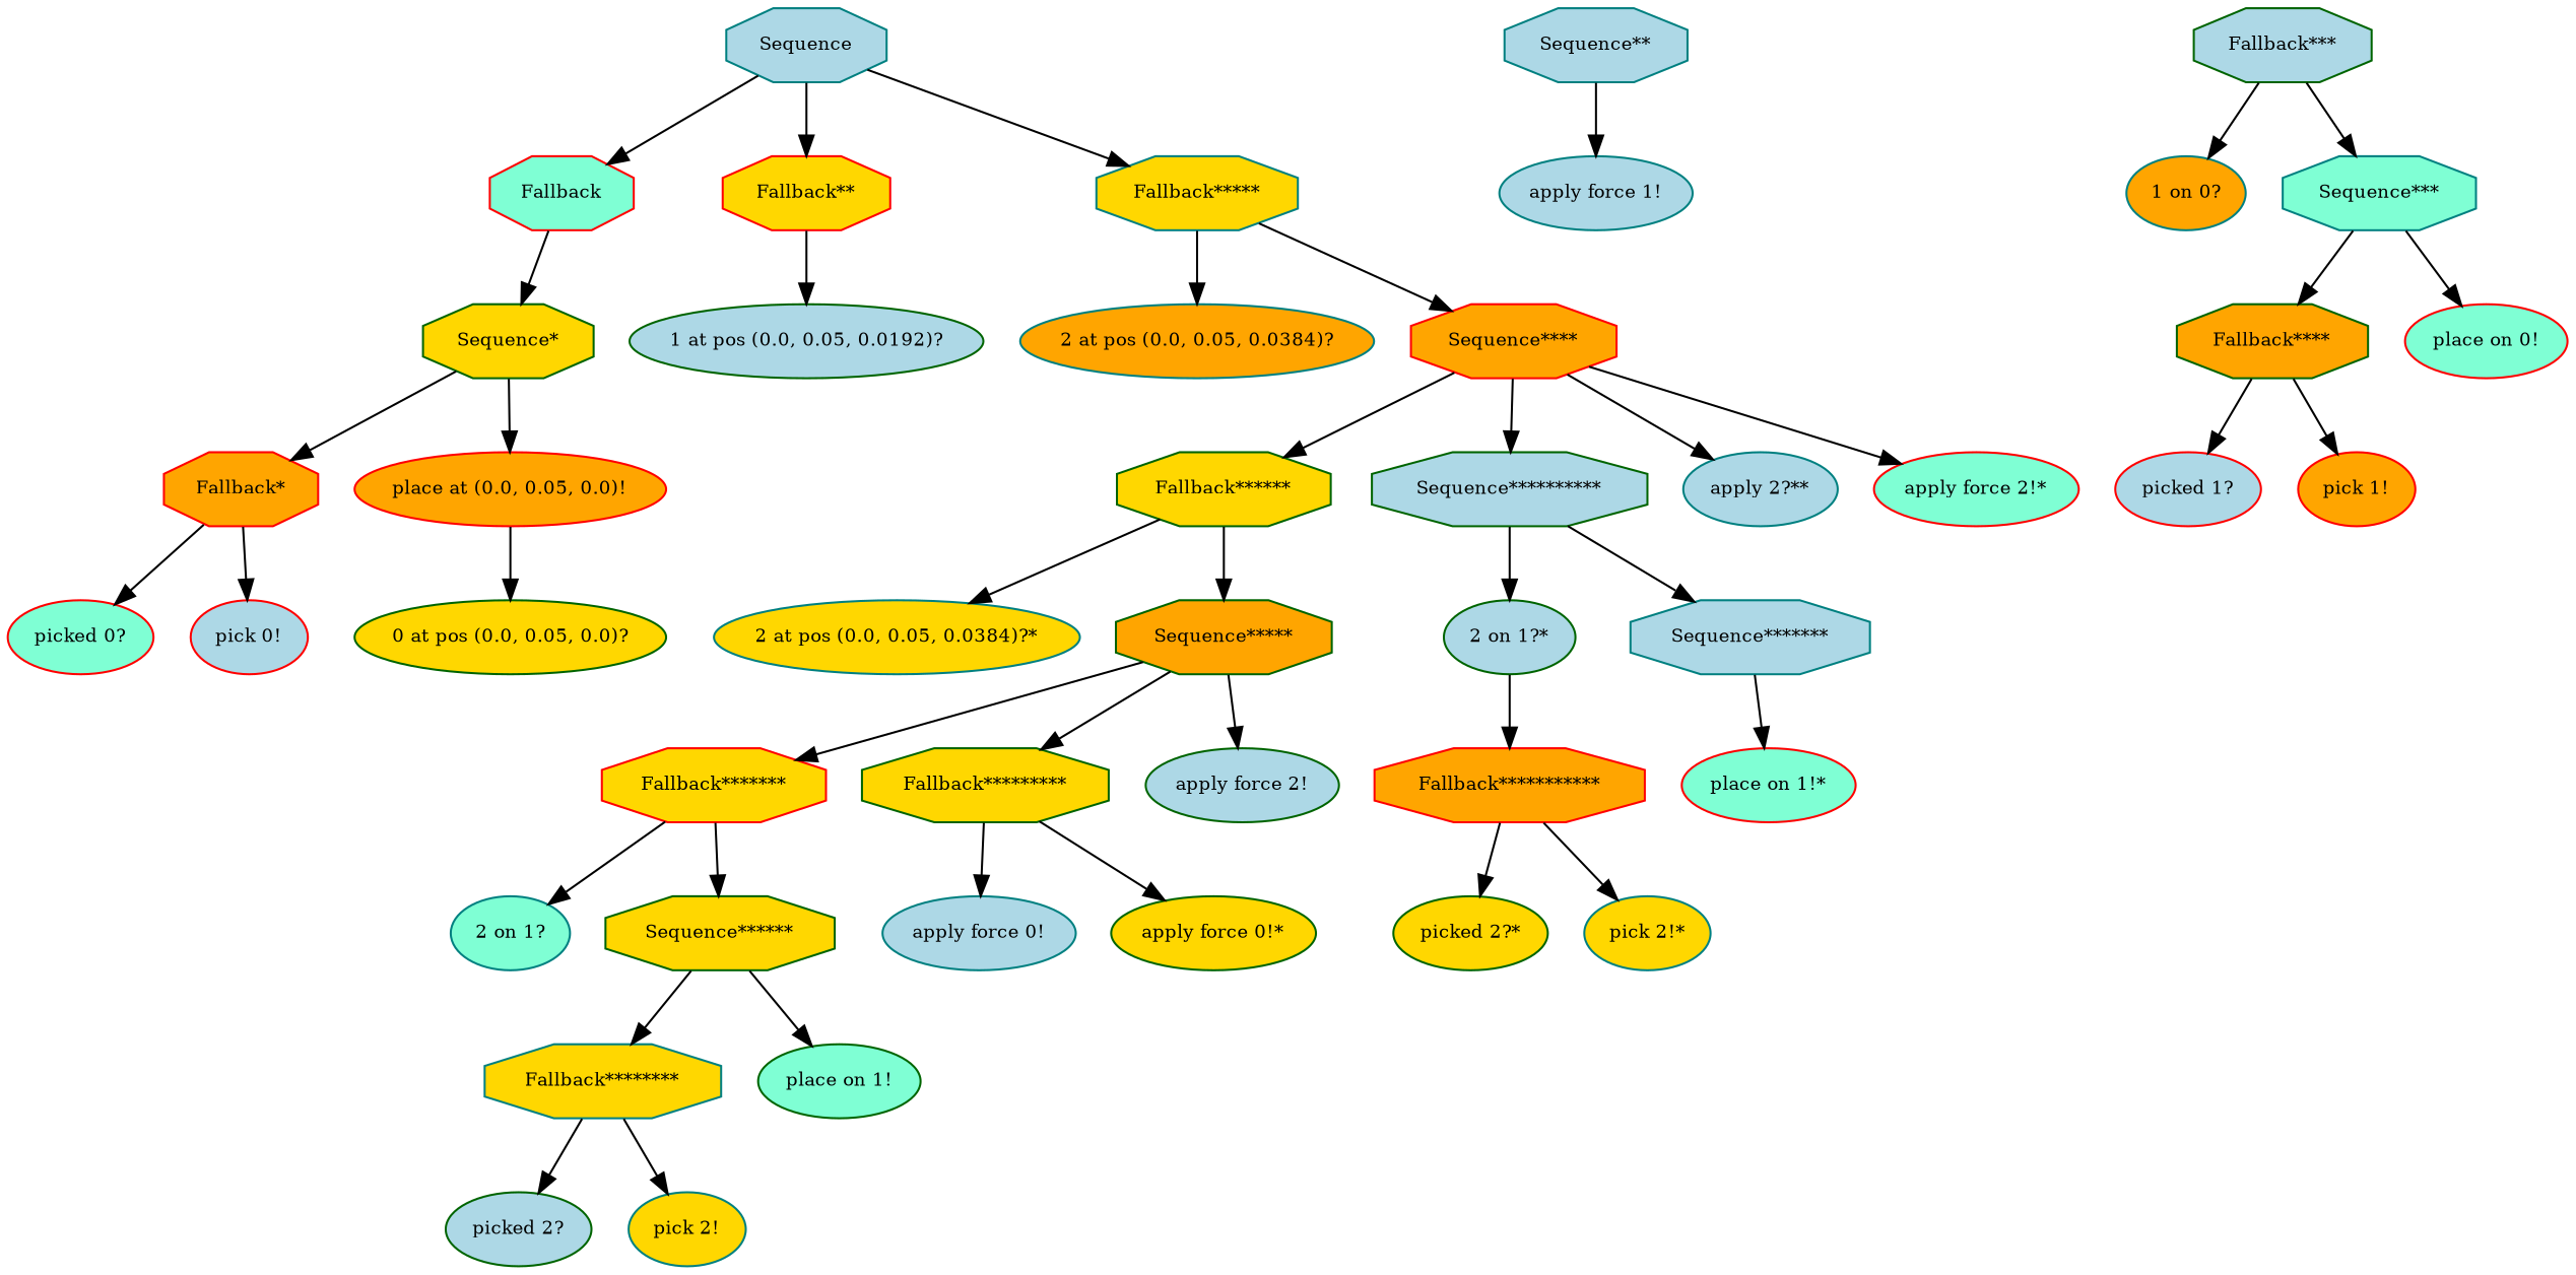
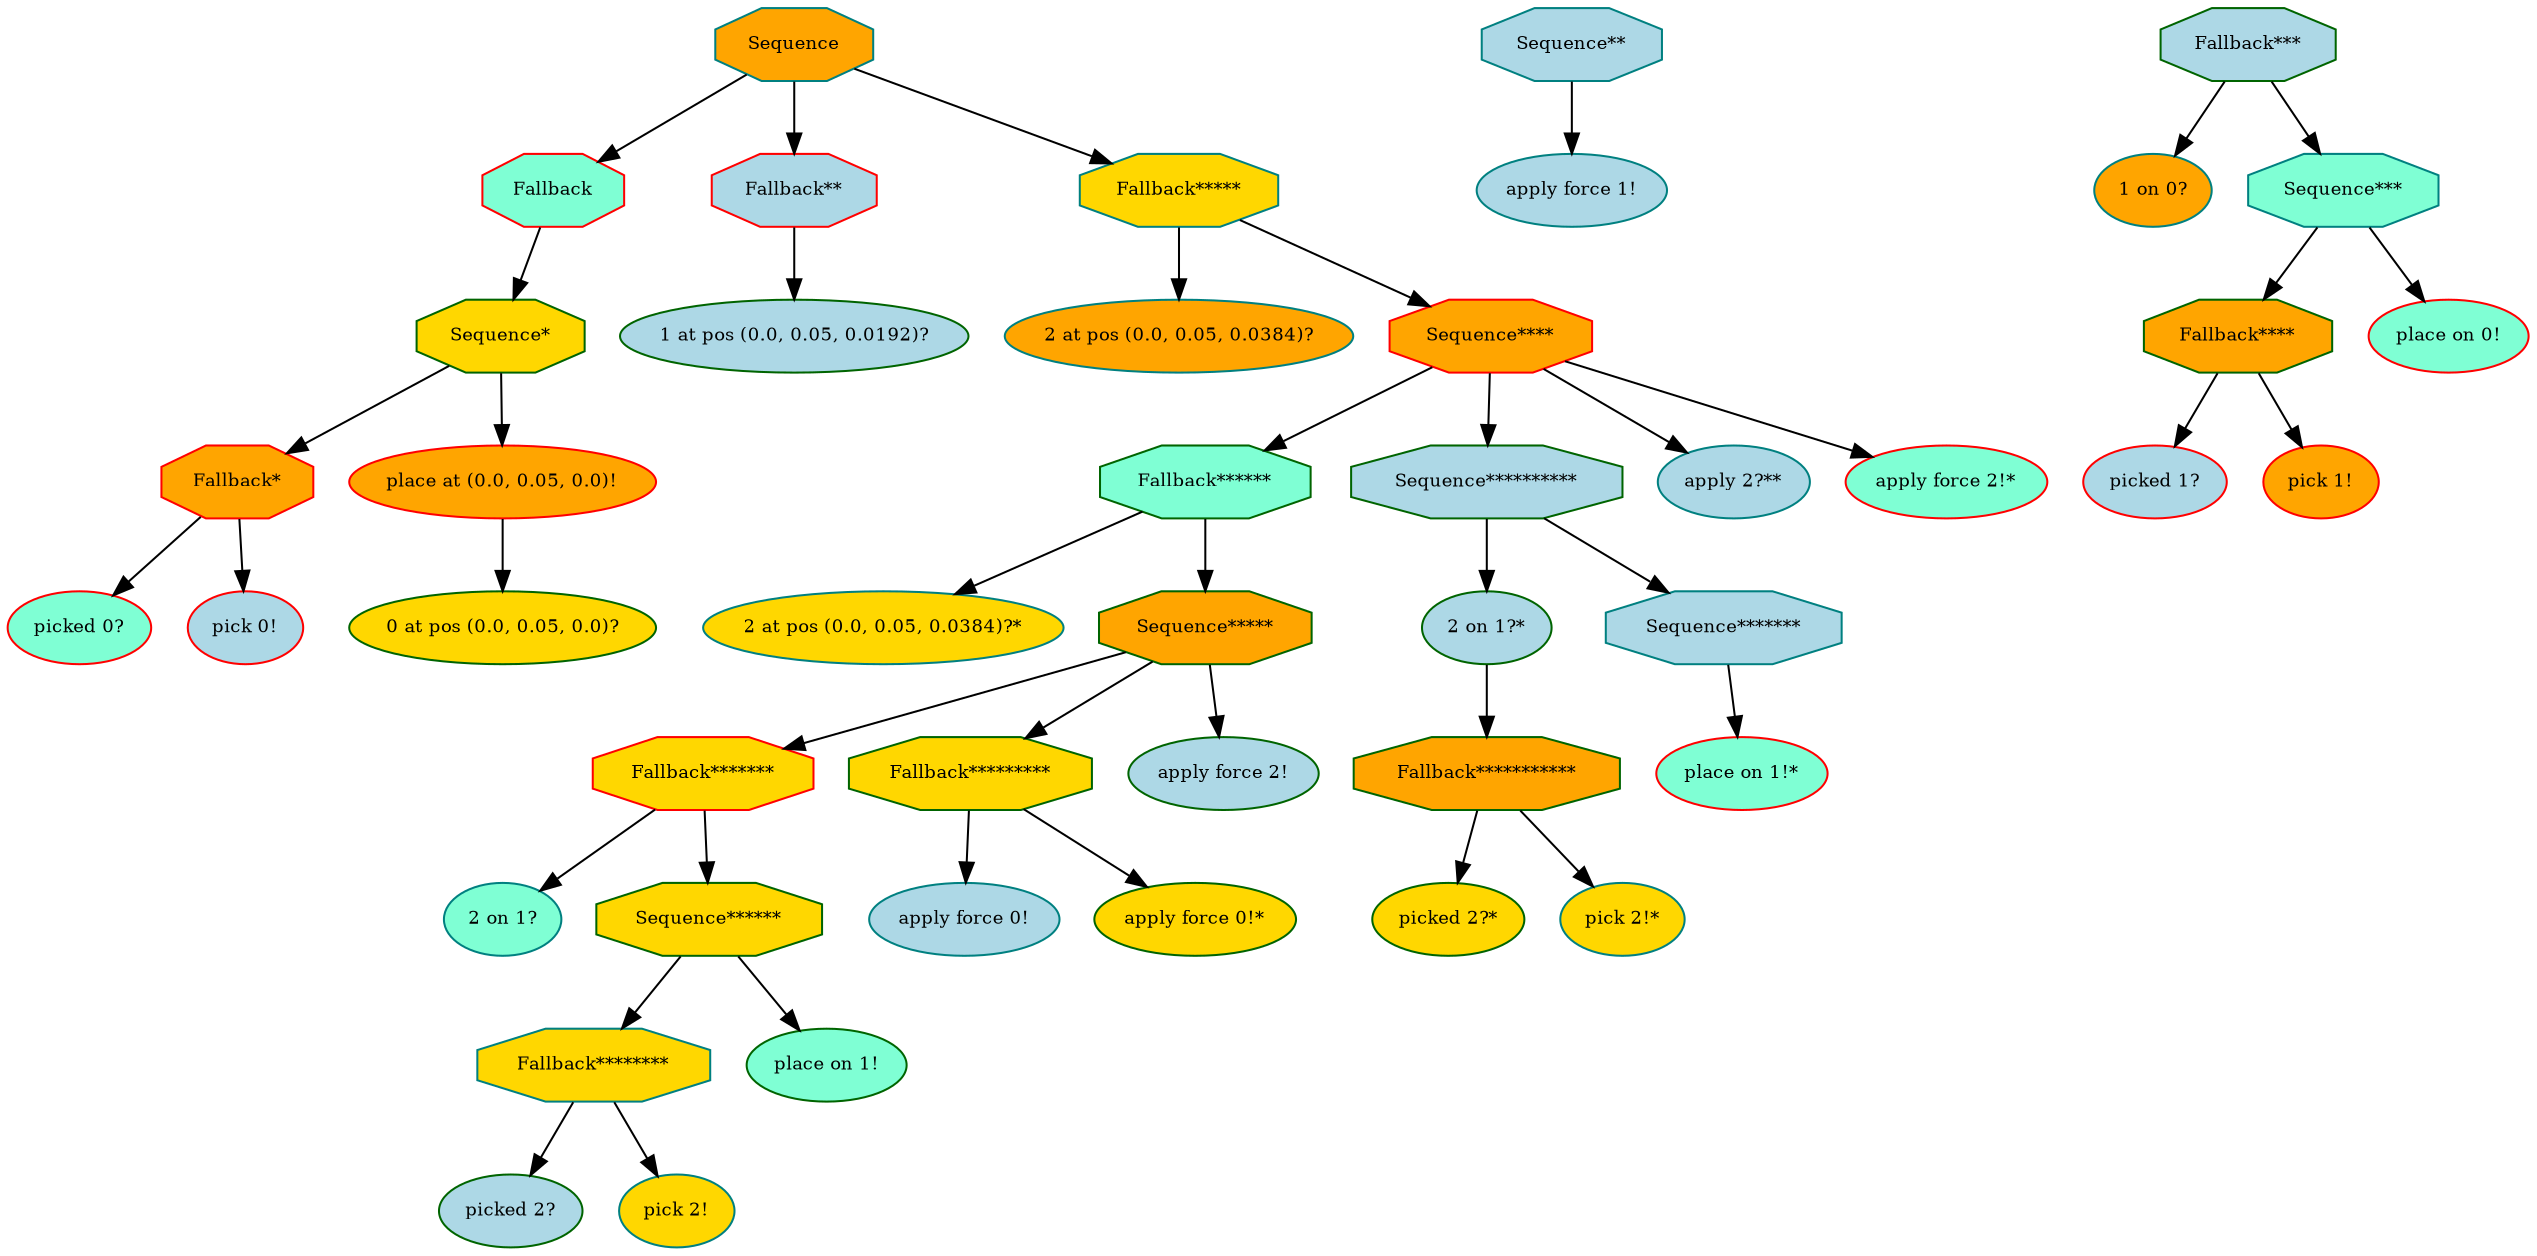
  digraph {
    fontname="times-roman"
    ordering=out
    node [color=darkgreen fillcolor=lightblue fontcolor=black fontname="times-roman" fontsize=9 shape=ellipse style=filled]
    edge [fontname="times-roman"]
-   n1 [color=teal label=Sequence shape=octagon]
+   n1 [color=teal fillcolor=orange label=Sequence shape=octagon]
    n2 [color=red fillcolor=aquamarine label=Fallback shape=octagon]
-   n3 [color=red fillcolor=gold label="Fallback**" shape=octagon]
+   n3 [color=red label="Fallback**" shape=octagon]
    n4 [color=teal fillcolor=gold label="Fallback*****" shape=octagon]
    n5 [fillcolor=gold label="Sequence*" shape=octagon]
    n6 [label="1 at pos (0.0, 0.05, 0.0192)?"]
    n7 [color=teal fillcolor=orange label="2 at pos (0.0, 0.05, 0.0384)?"]
    n8 [color=red fillcolor=orange label="Sequence****" shape=octagon]
    n9 [fillcolor=gold label="0 at pos (0.0, 0.05, 0.0)?"]
    n10 [color=red fillcolor=orange label="Fallback*" shape=octagon]
    n11 [color=red fillcolor=orange label="place at (0.0, 0.05, 0.0)!"]
    n12 [color=red fillcolor=aquamarine label="picked 0?"]
    n13 [color=red label="pick 0!"]
    n14 [color=teal label="Sequence**" shape=octagon]
    n15 [color=teal label="apply force 1!"]
    n16 [label="Fallback***" shape=octagon]
    n17 [color=teal fillcolor=orange label="1 on 0?"]
    n18 [color=teal fillcolor=aquamarine label="Sequence***" shape=octagon]
    n19 [fillcolor=orange label="Fallback****" shape=octagon]
    n20 [color=red fillcolor=aquamarine label="place on 0!"]
    n21 [color=red label="picked 1?"]
    n22 [color=red fillcolor=orange label="pick 1!"]
-   n23 [fillcolor=gold label="Fallback******" shape=octagon]
+   n23 [fillcolor=aquamarine label="Fallback******" shape=octagon]
    n24 [label="Sequence**********" shape=octagon]
    n25 [color=teal label="apply 2?**"]
    n26 [color=red fillcolor=aquamarine label="apply force 2!*"]
    n27 [color=teal fillcolor=gold label="2 at pos (0.0, 0.05, 0.0384)?*"]
    n28 [fillcolor=orange label="Sequence*****" shape=octagon]
    n29 [label="2 on 1?*"]
    n30 [color=teal label="Sequence*******" shape=octagon]
    n31 [color=red fillcolor=gold label="Fallback*******" shape=octagon]
    n32 [fillcolor=gold label="Fallback*********" shape=octagon]
    n33 [label="apply force 2!"]
    n34 [color=teal fillcolor=aquamarine label="2 on 1?"]
    n35 [fillcolor=gold label="Sequence******" shape=octagon]
    n36 [color=teal label="apply force 0!"]
    n37 [fillcolor=gold label="apply force 0!*"]
    n38 [color=teal fillcolor=gold label="Fallback********" shape=octagon]
    n39 [fillcolor=aquamarine label="place on 1!"]
    n40 [label="picked 2?"]
    n41 [color=teal fillcolor=gold label="pick 2!"]
-   n42 [color=red fillcolor=orange label="Fallback***********" shape=octagon]
+   n42 [fillcolor=orange label="Fallback***********" shape=octagon]
    n43 [color=red fillcolor=aquamarine label="place on 1!*"]
    n44 [fillcolor=gold label="picked 2?*"]
    n45 [color=teal fillcolor=gold label="pick 2!*"]
    n1 -> n2
    n1 -> n3
    n1 -> n4
    n2 -> n5
    n3 -> n6
    n4 -> n7
    n4 -> n8
    n5 -> n10
    n5 -> n11
    n8 -> n23
    n8 -> n24
    n8 -> n25
    n8 -> n26
    n10 -> n12
    n10 -> n13
    n11 -> n9
    n14 -> n15
    n16 -> n17
    n16 -> n18
    n18 -> n19
    n18 -> n20
    n19 -> n21
    n19 -> n22
    n23 -> n27
    n23 -> n28
    n24 -> n29
    n24 -> n30
    n28 -> n31
    n28 -> n32
    n28 -> n33
    n29 -> n42
    n30 -> n43
    n31 -> n34
    n31 -> n35
    n32 -> n36
    n32 -> n37
    n35 -> n38
    n35 -> n39
    n38 -> n40
    n38 -> n41
    n42 -> n44
    n42 -> n45
  }
